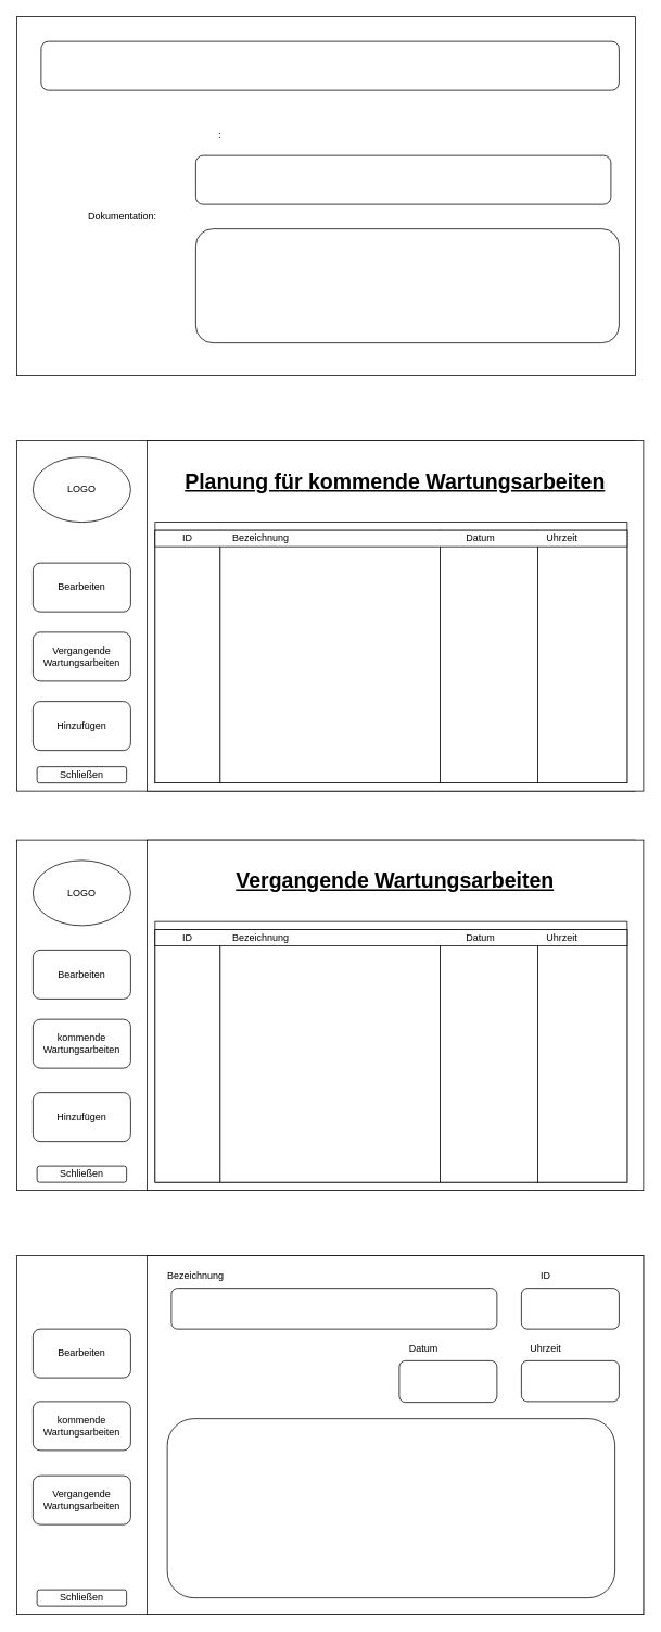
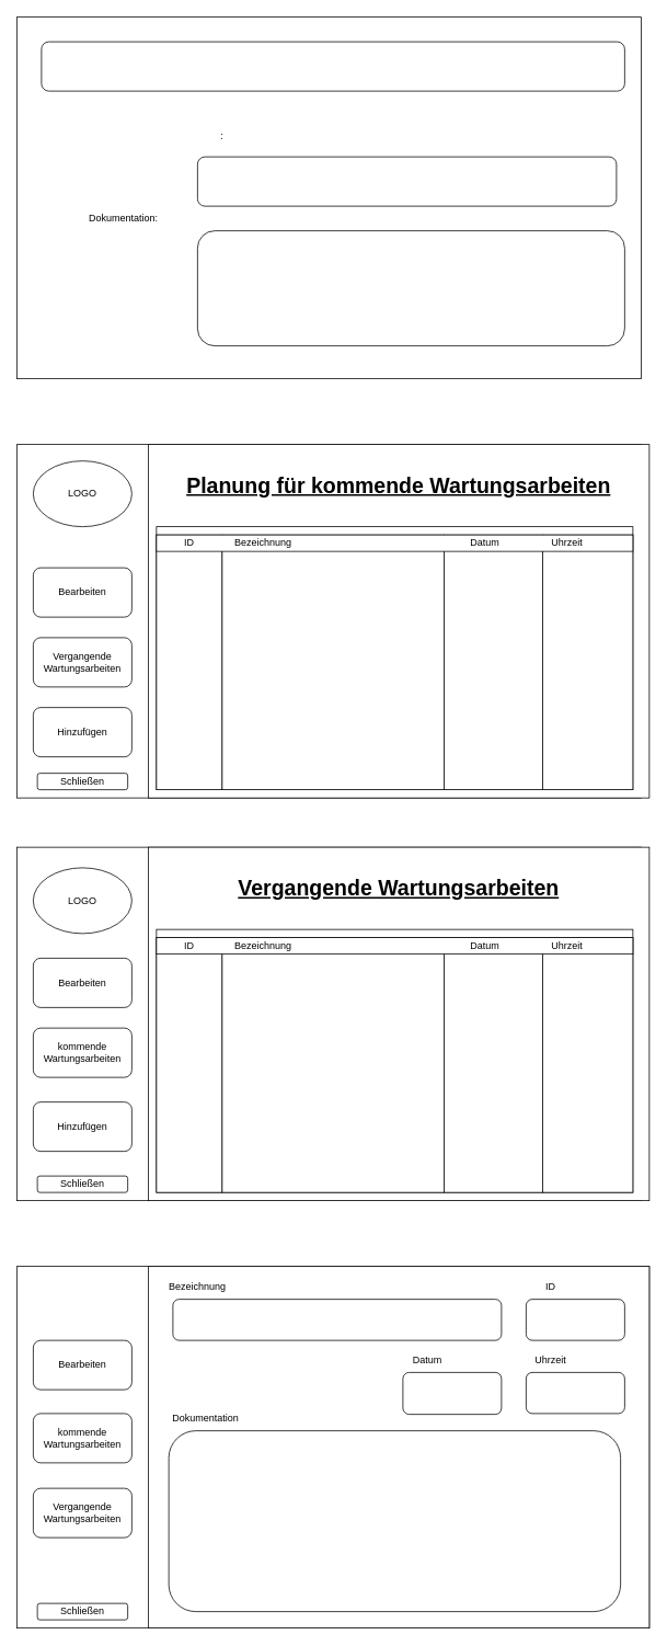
  <mxCell id="0" />
  <mxCell id="1" parent="0" />
  <mxCell id="2" value="" style="rounded=0;whiteSpace=wrap;html=1;" parent="1" vertex="1"><mxGeometry x="20" y="20" width="760" height="440" as="geometry" /></mxCell>
  <mxCell id="3" value="" style="rounded=1;whiteSpace=wrap;html=1;" parent="1" vertex="1"><mxGeometry x="50" y="50" width="710" height="60" as="geometry" /></mxCell>
  <mxCell id="4" value="" style="rounded=1;whiteSpace=wrap;html=1;" parent="1" vertex="1"><mxGeometry x="240" y="280" width="520" height="140" as="geometry" /></mxCell>
  <mxCell id="5" value="" style="rounded=1;whiteSpace=wrap;html=1;" parent="1" vertex="1"><mxGeometry x="240" y="190" width="510" height="60" as="geometry" /></mxCell>
  <mxCell id="6" value="Dokumentation:" style="text;html=1;strokeColor=none;fillColor=none;align=center;verticalAlign=middle;whiteSpace=wrap;rounded=0;" parent="1" vertex="1"><mxGeometry x="120" y="250" width="60" height="30" as="geometry" /></mxCell>
  <mxCell id="7" value=":" style="text;html=1;strokeColor=none;fillColor=none;align=center;verticalAlign=middle;whiteSpace=wrap;rounded=0;" parent="1" vertex="1"><mxGeometry x="240" y="150" width="60" height="30" as="geometry" /></mxCell>
  <mxCell id="8" value="" style="rounded=0;whiteSpace=wrap;html=1;" parent="1" vertex="1"><mxGeometry x="20" y="540" width="760" height="430" as="geometry" /></mxCell>
  <mxCell id="9" value="" style="rounded=0;whiteSpace=wrap;html=1;" parent="1" vertex="1"><mxGeometry x="180" y="540" width="610" height="430" as="geometry" /></mxCell>
  <mxCell id="10" value="Hinzufügen" style="rounded=1;whiteSpace=wrap;html=1;" parent="1" vertex="1"><mxGeometry x="40" y="860" width="120" height="60" as="geometry" /></mxCell>
  <mxCell id="11" value="" style="rounded=0;whiteSpace=wrap;html=1;" parent="1" vertex="1"><mxGeometry x="190" y="640" width="580" height="320" as="geometry" /></mxCell>
  <mxCell id="12" value="" style="rounded=0;whiteSpace=wrap;html=1;" parent="1" vertex="1"><mxGeometry x="190" y="650" width="80" height="310" as="geometry" /></mxCell>
  <mxCell id="13" value="" style="rounded=0;whiteSpace=wrap;html=1;" parent="1" vertex="1"><mxGeometry x="270" y="650" width="270" height="310" as="geometry" /></mxCell>
  <mxCell id="14" value="" style="rounded=0;whiteSpace=wrap;html=1;" parent="1" vertex="1"><mxGeometry x="540" y="650" width="120" height="310" as="geometry" /></mxCell>
  <mxCell id="15" value="" style="rounded=0;whiteSpace=wrap;html=1;" parent="1" vertex="1"><mxGeometry x="660" y="650" width="110" height="310" as="geometry" /></mxCell>
  <mxCell id="16" value="" style="rounded=0;whiteSpace=wrap;html=1;" parent="1" vertex="1"><mxGeometry x="190" y="650" width="580" height="20" as="geometry" /></mxCell>
  <mxCell id="17" value="ID" style="text;html=1;strokeColor=none;fillColor=none;align=center;verticalAlign=middle;whiteSpace=wrap;rounded=0;" parent="1" vertex="1"><mxGeometry x="200" y="645" width="60" height="30" as="geometry" /></mxCell>
  <mxCell id="18" value="Bezeichnung" style="text;html=1;strokeColor=none;fillColor=none;align=center;verticalAlign=middle;whiteSpace=wrap;rounded=0;" parent="1" vertex="1"><mxGeometry x="290" y="645" width="60" height="30" as="geometry" /></mxCell>
  <mxCell id="19" value="Datum" style="text;html=1;strokeColor=none;fillColor=none;align=center;verticalAlign=middle;whiteSpace=wrap;rounded=0;" parent="1" vertex="1"><mxGeometry x="560" y="645" width="60" height="30" as="geometry" /></mxCell>
  <mxCell id="20" value="Uhrzeit" style="text;html=1;strokeColor=none;fillColor=none;align=center;verticalAlign=middle;whiteSpace=wrap;rounded=0;" parent="1" vertex="1"><mxGeometry x="660" y="645" width="60" height="30" as="geometry" /></mxCell>
  <mxCell id="21" value="Schließen" style="rounded=1;whiteSpace=wrap;html=1;" parent="1" vertex="1"><mxGeometry x="45" y="940" width="110" height="20" as="geometry" /></mxCell>
  <mxCell id="22" value="Planung für kommende Wartungsarbeiten" style="text;html=1;strokeColor=none;fillColor=none;align=center;verticalAlign=middle;whiteSpace=wrap;rounded=0;fontSize=26;fontStyle=5" parent="1" vertex="1"><mxGeometry x="180" y="540" width="610" height="100" as="geometry" /></mxCell>
  <mxCell id="23" value="" style="rounded=0;whiteSpace=wrap;html=1;" parent="1" vertex="1"><mxGeometry x="20" y="1030" width="760" height="430" as="geometry" /></mxCell>
  <mxCell id="24" value="" style="rounded=0;whiteSpace=wrap;html=1;" parent="1" vertex="1"><mxGeometry x="180" y="1030" width="610" height="430" as="geometry" /></mxCell>
  <mxCell id="25" value="Hinzufügen" style="rounded=1;whiteSpace=wrap;html=1;" parent="1" vertex="1"><mxGeometry x="40" y="1340" width="120" height="60" as="geometry" /></mxCell>
  <mxCell id="26" value="" style="rounded=0;whiteSpace=wrap;html=1;" parent="1" vertex="1"><mxGeometry x="190" y="1130" width="580" height="320" as="geometry" /></mxCell>
  <mxCell id="27" value="" style="rounded=0;whiteSpace=wrap;html=1;" parent="1" vertex="1"><mxGeometry x="190" y="1140" width="80" height="310" as="geometry" /></mxCell>
  <mxCell id="28" value="" style="rounded=0;whiteSpace=wrap;html=1;" parent="1" vertex="1"><mxGeometry x="270" y="1140" width="270" height="310" as="geometry" /></mxCell>
  <mxCell id="29" value="" style="rounded=0;whiteSpace=wrap;html=1;" parent="1" vertex="1"><mxGeometry x="540" y="1140" width="120" height="310" as="geometry" /></mxCell>
  <mxCell id="30" value="" style="rounded=0;whiteSpace=wrap;html=1;" parent="1" vertex="1"><mxGeometry x="660" y="1140" width="110" height="310" as="geometry" /></mxCell>
  <mxCell id="31" value="" style="rounded=0;whiteSpace=wrap;html=1;" parent="1" vertex="1"><mxGeometry x="190" y="1140" width="580" height="20" as="geometry" /></mxCell>
  <mxCell id="32" value="ID" style="text;html=1;strokeColor=none;fillColor=none;align=center;verticalAlign=middle;whiteSpace=wrap;rounded=0;" parent="1" vertex="1"><mxGeometry x="200" y="1135" width="60" height="30" as="geometry" /></mxCell>
  <mxCell id="33" value="Bezeichnung" style="text;html=1;strokeColor=none;fillColor=none;align=center;verticalAlign=middle;whiteSpace=wrap;rounded=0;" parent="1" vertex="1"><mxGeometry x="290" y="1135" width="60" height="30" as="geometry" /></mxCell>
  <mxCell id="34" value="Datum" style="text;html=1;strokeColor=none;fillColor=none;align=center;verticalAlign=middle;whiteSpace=wrap;rounded=0;" parent="1" vertex="1"><mxGeometry x="560" y="1135" width="60" height="30" as="geometry" /></mxCell>
  <mxCell id="35" value="Uhrzeit" style="text;html=1;strokeColor=none;fillColor=none;align=center;verticalAlign=middle;whiteSpace=wrap;rounded=0;" parent="1" vertex="1"><mxGeometry x="660" y="1135" width="60" height="30" as="geometry" /></mxCell>
  <mxCell id="36" value="Schließen" style="rounded=1;whiteSpace=wrap;html=1;" parent="1" vertex="1"><mxGeometry x="45" y="1430" width="110" height="20" as="geometry" /></mxCell>
  <mxCell id="37" value="Vergangende Wartungsarbeiten" style="text;html=1;strokeColor=none;fillColor=none;align=center;verticalAlign=middle;whiteSpace=wrap;rounded=0;fontSize=26;fontStyle=5" parent="1" vertex="1"><mxGeometry x="180" y="1030" width="610" height="100" as="geometry" /></mxCell>
  <mxCell id="38" value="kommende&lt;br&gt;Wartungsarbeiten" style="rounded=1;whiteSpace=wrap;html=1;" parent="1" vertex="1"><mxGeometry x="40" y="1250" width="120" height="60" as="geometry" /></mxCell>
  <mxCell id="39" value="Bearbeiten" style="rounded=1;whiteSpace=wrap;html=1;" parent="1" vertex="1"><mxGeometry x="40" y="1165" width="120" height="60" as="geometry" /></mxCell>
  <mxCell id="40" value="Bearbeiten" style="rounded=1;whiteSpace=wrap;html=1;" parent="1" vertex="1"><mxGeometry x="40" y="690" width="120" height="60" as="geometry" /></mxCell>
  <mxCell id="41" value="Vergangende Wartungsarbeiten" style="rounded=1;whiteSpace=wrap;html=1;" parent="1" vertex="1"><mxGeometry x="40" y="775" width="120" height="60" as="geometry" /></mxCell>
  <mxCell id="42" value="LOGO" style="ellipse;whiteSpace=wrap;html=1;" parent="1" vertex="1"><mxGeometry x="40" y="560" width="120" height="80" as="geometry" /></mxCell>
  <mxCell id="43" value="LOGO" style="ellipse;whiteSpace=wrap;html=1;" parent="1" vertex="1"><mxGeometry x="40" y="1055" width="120" height="80" as="geometry" /></mxCell>
  <mxCell id="44" value="" style="rounded=0;whiteSpace=wrap;html=1;" parent="1" vertex="1"><mxGeometry x="20" y="1540" width="770" height="440" as="geometry" /></mxCell>
  <mxCell id="45" value="" style="rounded=0;whiteSpace=wrap;html=1;" parent="1" vertex="1"><mxGeometry x="180" y="1540" width="610" height="440" as="geometry" /></mxCell>
  <mxCell id="46" value="" style="rounded=1;whiteSpace=wrap;html=1;" parent="1" vertex="1"><mxGeometry x="210" y="1580" width="400" height="50" as="geometry" /></mxCell>
  <mxCell id="47" value="" style="rounded=1;whiteSpace=wrap;html=1;" parent="1" vertex="1"><mxGeometry x="640" y="1580" width="120" height="50" as="geometry" /></mxCell>
  <mxCell id="48" value="" style="rounded=1;whiteSpace=wrap;html=1;" parent="1" vertex="1"><mxGeometry x="205" y="1740" width="550" height="220" as="geometry" /></mxCell>
  <mxCell id="49" value="Bezeichnung" style="text;html=1;strokeColor=none;fillColor=none;align=center;verticalAlign=middle;whiteSpace=wrap;rounded=0;" parent="1" vertex="1"><mxGeometry x="210" y="1550" width="60" height="30" as="geometry" /></mxCell>
  <mxCell id="50" value="ID" style="text;html=1;strokeColor=none;fillColor=none;align=center;verticalAlign=middle;whiteSpace=wrap;rounded=0;" parent="1" vertex="1"><mxGeometry x="640" y="1550" width="60" height="30" as="geometry" /></mxCell>
+ <mxCell id="51" value="Dokumentation" style="text;html=1;strokeColor=none;fillColor=none;align=center;verticalAlign=middle;whiteSpace=wrap;rounded=0;" parent="1" vertex="1"><mxGeometry x="205" y="1710" width="90" height="30" as="geometry" /></mxCell>
  <mxCell id="52" value="" style="rounded=1;whiteSpace=wrap;html=1;" parent="1" vertex="1"><mxGeometry x="640" y="1669" width="120" height="50" as="geometry" /></mxCell>
  <mxCell id="53" value="Uhrzeit" style="text;html=1;strokeColor=none;fillColor=none;align=center;verticalAlign=middle;whiteSpace=wrap;rounded=0;" parent="1" vertex="1"><mxGeometry x="640" y="1639" width="60" height="30" as="geometry" /></mxCell>
  <mxCell id="54" value="" style="rounded=1;whiteSpace=wrap;html=1;" parent="1" vertex="1"><mxGeometry x="490" y="1669" width="120" height="51" as="geometry" /></mxCell>
  <mxCell id="55" value="Datum" style="text;html=1;strokeColor=none;fillColor=none;align=center;verticalAlign=middle;whiteSpace=wrap;rounded=0;" parent="1" vertex="1"><mxGeometry x="490" y="1639" width="60" height="30" as="geometry" /></mxCell>
  <mxCell id="56" value="Schließen" style="rounded=1;whiteSpace=wrap;html=1;" parent="1" vertex="1"><mxGeometry x="45" y="1950" width="110" height="20" as="geometry" /></mxCell>
  <mxCell id="57" value="Bearbeiten" style="rounded=1;whiteSpace=wrap;html=1;" parent="1" vertex="1"><mxGeometry x="40" y="1630" width="120" height="60" as="geometry" /></mxCell>
  <mxCell id="58" value="kommende&lt;br&gt;Wartungsarbeiten" style="rounded=1;whiteSpace=wrap;html=1;" parent="1" vertex="1"><mxGeometry x="40" y="1719" width="120" height="60" as="geometry" /></mxCell>
  <mxCell id="59" value="Vergangende Wartungsarbeiten" style="rounded=1;whiteSpace=wrap;html=1;" parent="1" vertex="1"><mxGeometry x="40" y="1810" width="120" height="60" as="geometry" /></mxCell>
